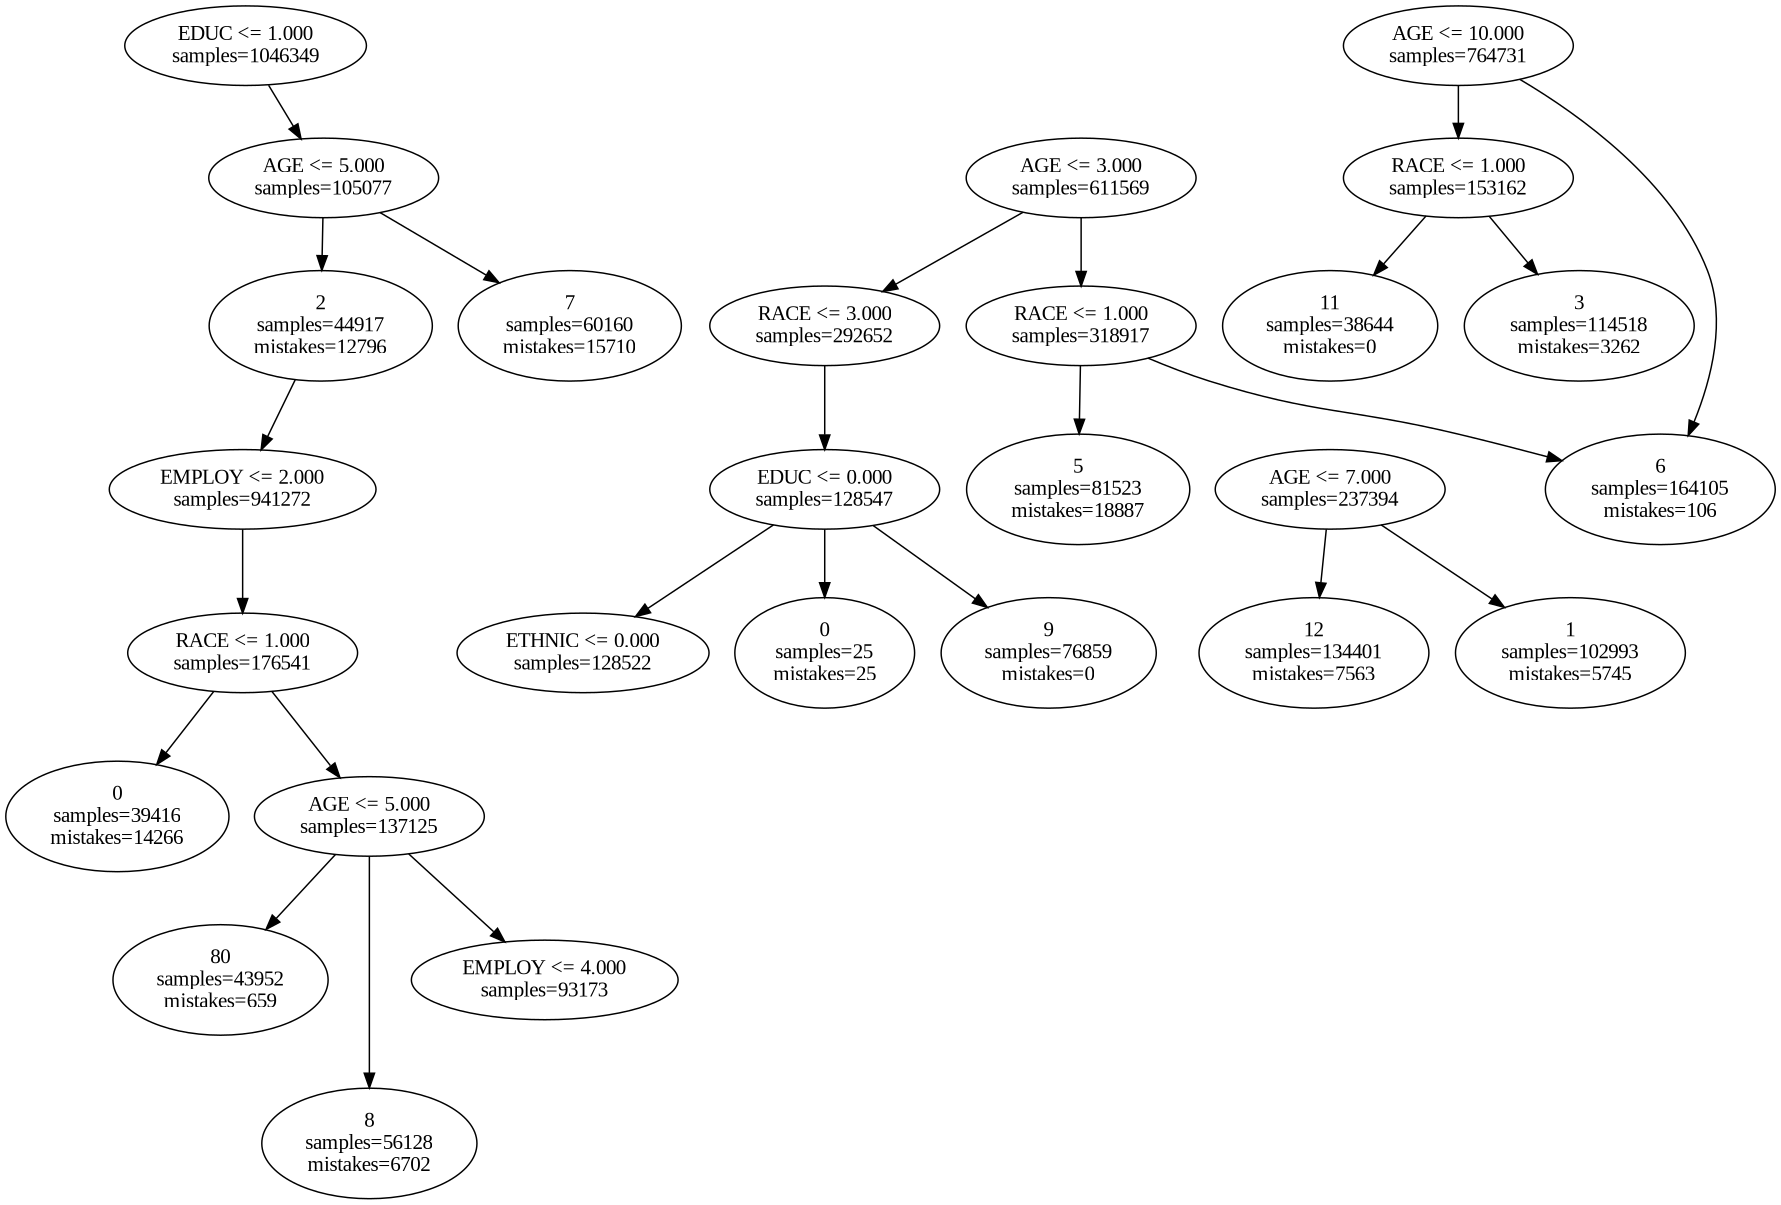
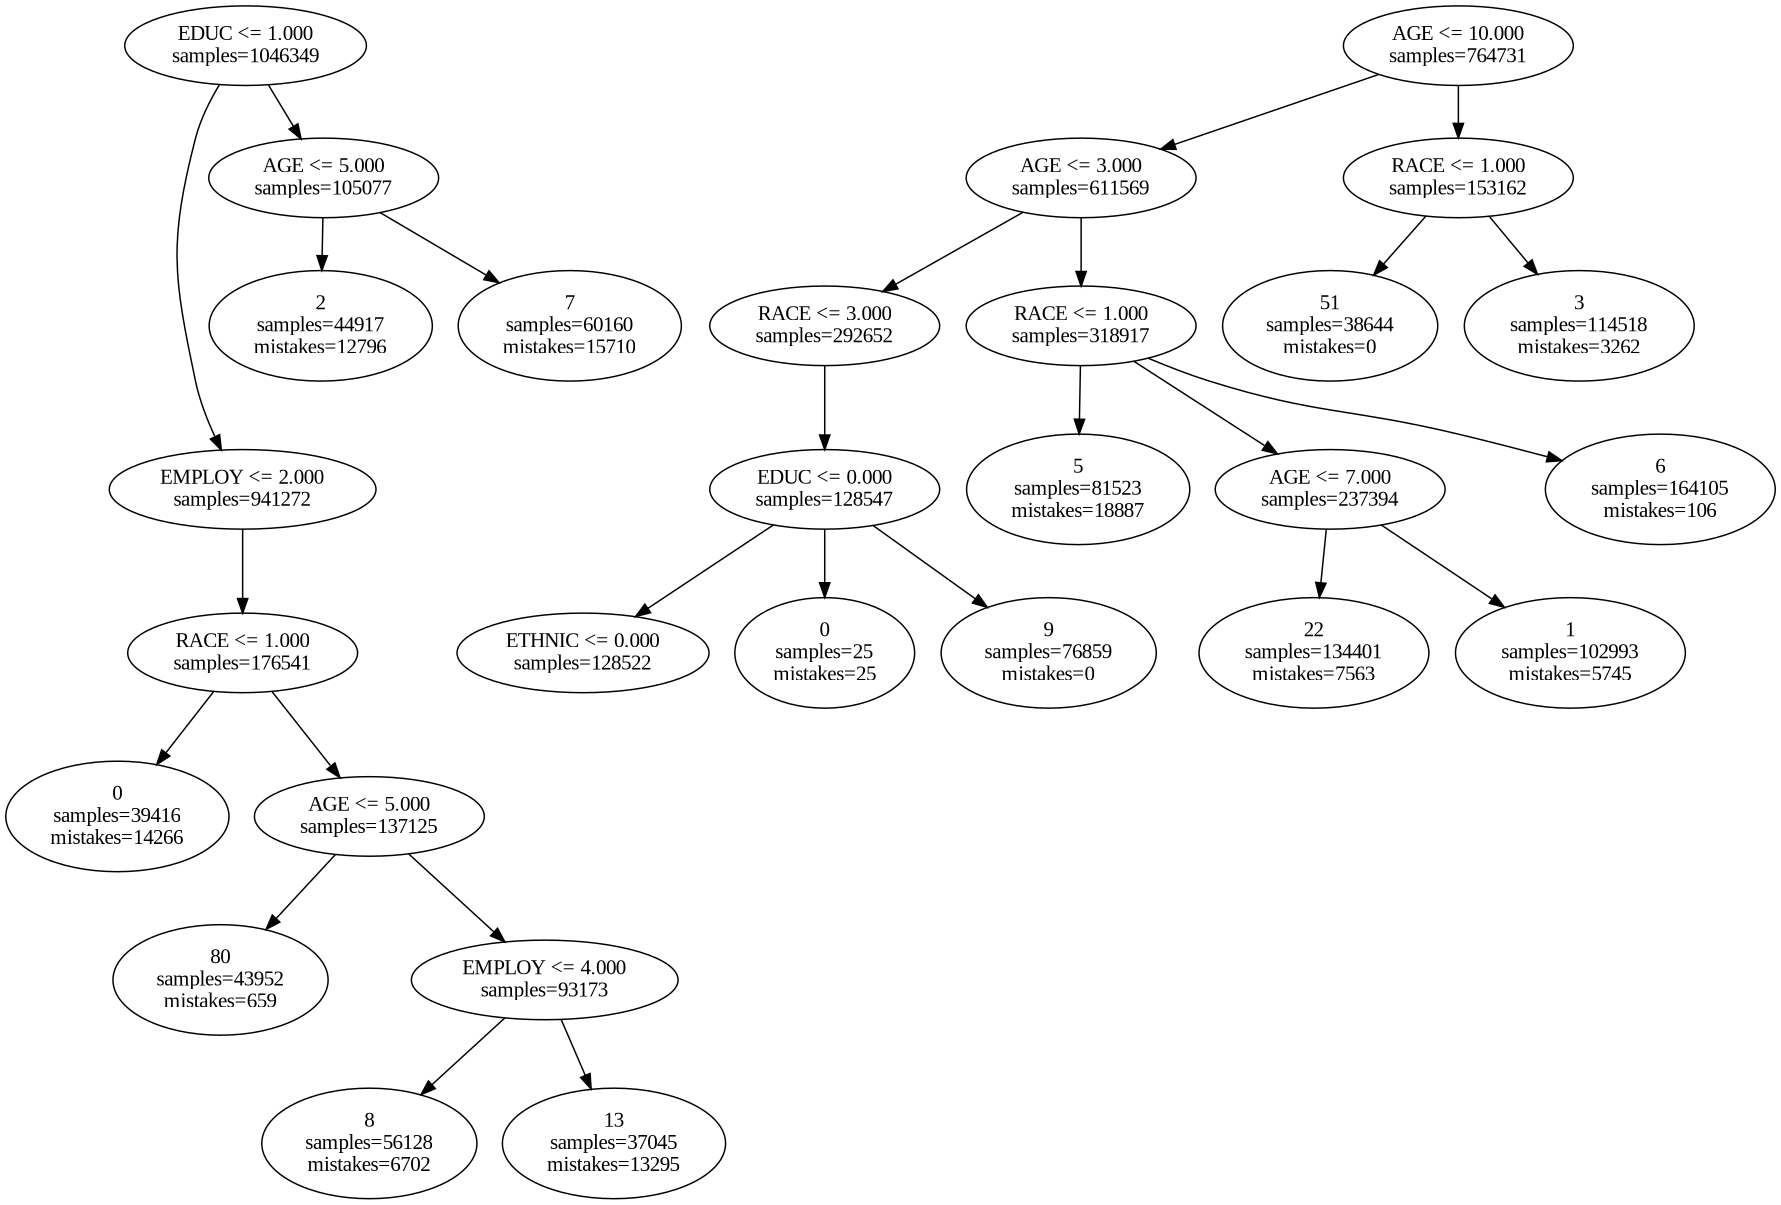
  digraph {
    fontname="Liberation Serif"
    node [fontname="Liberation Serif"]
    edge [fontname="Liberation Serif"]
    n1 [label="EDUC <= 1.000\nsamples=\1046349"]
    n2 [label="EMPLOY <= 2.000\nsamples=\941272"]
    n3 [label="AGE <= 5.000\nsamples=\105077"]
    n4 [label="RACE <= 1.000\nsamples=\176541"]
    n5 [label="2\nsamples=\44917\nmistakes=\12796"]
    n6 [label="7\nsamples=\60160\nmistakes=\15710"]
    n7 [label="AGE <= 10.000\nsamples=\764731"]
    n8 [label="AGE <= 3.000\nsamples=\611569"]
    n9 [label="RACE <= 1.000\nsamples=\153162"]
    n10 [label="0\nsamples=\39416\nmistakes=\14266"]
    n11 [label="AGE <= 5.000\nsamples=\137125"]
    n12 [label="RACE <= 3.000\nsamples=\292652"]
    n13 [label="RACE <= 1.000\nsamples=\318917"]
-   n14 [label="11\nsamples=\38644\nmistakes=\0"]
+   n14 [label="51\nsamples=\38644\nmistakes=\0"]
    n15 [label="3\nsamples=\114518\nmistakes=\3262"]
    n16 [label="80\nsamples=\43952\nmistakes=\659"]
    n17 [label="EMPLOY <= 4.000\nsamples=\93173"]
    n18 [label="EDUC <= 0.000\nsamples=\128547"]
    n19 [label="6\nsamples=\164105\nmistakes=\106"]
    n20 [label="5\nsamples=\81523\nmistakes=\18887"]
    n21 [label="AGE <= 7.000\nsamples=\237394"]
    n22 [label="8\nsamples=\56128\nmistakes=\6702"]
+   n23 [label="13\nsamples=\37045\nmistakes=\13295"]
    n24 [label="ETHNIC <= 0.000\nsamples=\128522"]
    n25 [label="0\nsamples=\25\nmistakes=\25"]
    n26 [label="9\nsamples=\76859\nmistakes=\0"]
-   n27 [label="12\nsamples=\134401\nmistakes=\7563"]
+   n27 [label="22\nsamples=\134401\nmistakes=\7563"]
    n28 [label="1\nsamples=\102993\nmistakes=\5745"]
-   n5 -> n2
+   n1 -> n2
    n1 -> n3
    n2 -> n4
    n3 -> n5
    n3 -> n6
    n4 -> n10
    n4 -> n11
-   n7 -> n19
+   n7 -> n8
    n7 -> n9
    n8 -> n12
    n8 -> n13
    n9 -> n14
    n9 -> n15
    n11 -> n16
    n11 -> n17
    n12 -> n18
    n13 -> n19
    n13 -> n20
-   n11 -> n22
+   n13 -> n21
+   n17 -> n22
+   n17 -> n23
    n18 -> n24
    n18 -> n25
    n18 -> n26
    n21 -> n27
    n21 -> n28
  }
